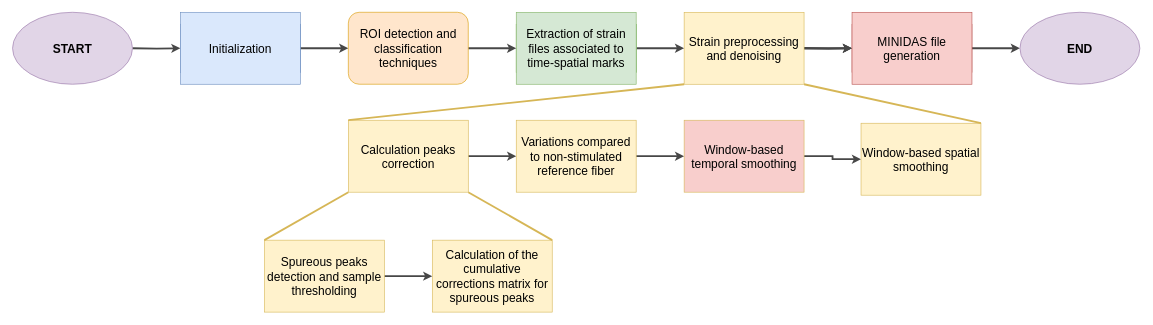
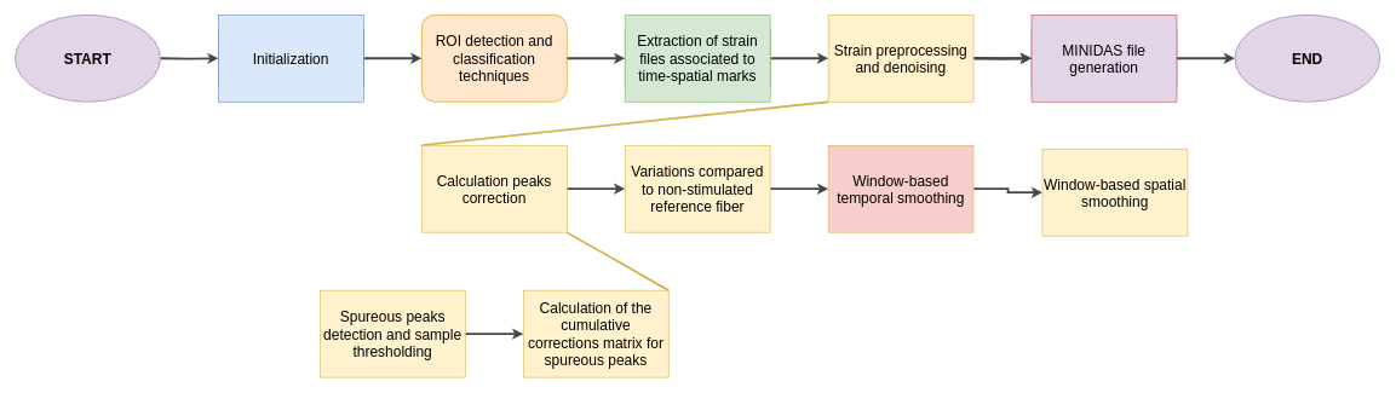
  <mxCell id="0" />
  <mxCell id="1" parent="0" />
  <mxCell id="2" style="edgeStyle=orthogonalEdgeStyle;rounded=0;orthogonalLoop=1;jettySize=auto;html=1;exitX=1;exitY=0.5;exitDx=0;exitDy=0;entryX=0;entryY=0.5;entryDx=0;entryDy=0;strokeWidth=3;strokeColor=#474747;" parent="1" target="3" edge="1"><mxGeometry relative="1" as="geometry"><mxPoint y="80" as="sourcePoint" x="220" /></mxGeometry></mxCell>
  <mxCell id="3" value="Inicialización" style="rounded=0;whiteSpace=wrap;html=1;fillColor=#dae8fc;strokeColor=#6c8ebf;" parent="1" vertex="1"><mxGeometry x="300" y="40" width="200" height="80" as="geometry" /></mxCell>
  <mxCell id="4" style="edgeStyle=orthogonalEdgeStyle;rounded=0;orthogonalLoop=1;jettySize=auto;html=1;exitX=1;exitY=0.5;exitDx=0;exitDy=0;entryX=0;entryY=0.5;entryDx=0;entryDy=0;strokeWidth=3;strokeColor=#474747;" parent="1" source="5" edge="1"><mxGeometry relative="1" as="geometry"><mxPoint x="1140" y="80" as="targetPoint" /></mxGeometry></mxCell>
  <mxCell id="5" value="Extracción de tiempos y archivos strain relacionados" style="rounded=0;whiteSpace=wrap;html=1;fillColor=#d5e8d4;strokeColor=#82b366;" parent="1" vertex="1"><mxGeometry x="860" y="40" width="200" height="80" as="geometry" /></mxCell>
  <mxCell id="6" style="edgeStyle=orthogonalEdgeStyle;rounded=0;orthogonalLoop=1;jettySize=auto;html=1;exitX=1;exitY=0.5;exitDx=0;exitDy=0;entryX=0;entryY=0.5;entryDx=0;entryDy=0;strokeWidth=3;" parent="1" target="8" edge="1"><mxGeometry relative="1" as="geometry"><mxPoint x="1340" y="80" as="sourcePoint" /></mxGeometry></mxCell>
  <mxCell id="7" style="edgeStyle=orthogonalEdgeStyle;rounded=0;orthogonalLoop=1;jettySize=auto;html=1;exitX=1;exitY=0.5;exitDx=0;exitDy=0;entryX=0;entryY=0.5;entryDx=0;entryDy=0;strokeWidth=3;strokeColor=#474747;" parent="1" source="8" target="18" edge="1"><mxGeometry relative="1" as="geometry" /></mxCell>
  <mxCell id="8" value="Generación archivo MINIDAS" style="rounded=0;whiteSpace=wrap;html=1;fillColor=#f8cecc;strokeColor=#b85450;" parent="1" vertex="1"><mxGeometry x="1420" y="40" width="200" height="80" as="geometry" /></mxCell>
  <mxCell id="9" style="edgeStyle=orthogonalEdgeStyle;rounded=0;orthogonalLoop=1;jettySize=auto;html=1;exitX=1;exitY=0.5;exitDx=0;exitDy=0;entryX=0;entryY=0.5;entryDx=0;entryDy=0;strokeColor=#474747;strokeWidth=3;" edge="1" parent="1" source="10" target="12"><mxGeometry relative="1" as="geometry" /></mxCell>
  <mxCell id="10" value="Calculation peaks correction" style="rounded=0;whiteSpace=wrap;html=1;fillColor=#fff2cc;strokeColor=#d6b656;fontSize=20;" parent="1" vertex="1"><mxGeometry x="580" y="200" width="200" height="120" as="geometry" /></mxCell>
  <mxCell id="11" style="edgeStyle=orthogonalEdgeStyle;rounded=0;orthogonalLoop=1;jettySize=auto;html=1;exitX=1;exitY=0.5;exitDx=0;exitDy=0;entryX=0;entryY=0.5;entryDx=0;entryDy=0;strokeWidth=3;strokeColor=#474747;" parent="1" source="12" target="14" edge="1"><mxGeometry relative="1" as="geometry" /></mxCell>
  <mxCell id="12" value="Variations compared to non-stimulated reference fiber" style="rounded=0;whiteSpace=wrap;html=1;fillColor=#fff2cc;strokeColor=#d6b656;fontSize=20;" parent="1" vertex="1"><mxGeometry x="860" y="200" width="200" height="120" as="geometry" /></mxCell>
  <mxCell id="13" style="edgeStyle=orthogonalEdgeStyle;rounded=0;orthogonalLoop=1;jettySize=auto;html=1;exitX=1;exitY=0.5;exitDx=0;exitDy=0;entryX=0;entryY=0.5;entryDx=0;entryDy=0;strokeWidth=3;strokeColor=#474747;" parent="1" source="14" target="15" edge="1"><mxGeometry relative="1" as="geometry" /></mxCell>
  <mxCell id="14" value="Window-based temporal smoothing" style="rounded=0;whiteSpace=wrap;html=1;fillColor=#f8cecc;strokeColor=#d6b656;fontSize=20;" parent="1" vertex="1"><mxGeometry x="1140" y="200" width="200" height="120" as="geometry" /></mxCell>
  <mxCell id="15" value="Window-based spatial smoothing" style="rounded=0;whiteSpace=wrap;html=1;fillColor=#fff2cc;strokeColor=#d6b656;fontSize=20;" parent="1" vertex="1"><mxGeometry x="1435" y="205" width="200" height="120" as="geometry" /></mxCell>
  <mxCell id="16" value="" style="endArrow=none;html=1;rounded=0;entryX=0;entryY=1;entryDx=0;entryDy=0;exitX=0;exitY=0;exitDx=0;exitDy=0;fillColor=#fff2cc;strokeColor=#d6b656;strokeWidth=3;" parent="1" source="10" target="27" edge="1"><mxGeometry width="50" height="50" relative="1" as="geometry"><mxPoint x="1090" y="370" as="sourcePoint" /><mxPoint x="1140" y="120" as="targetPoint" /></mxGeometry></mxCell>
- <mxCell id="17" value="" style="endArrow=none;html=1;rounded=0;entryX=1;entryY=1;entryDx=0;entryDy=0;exitX=1;exitY=0;exitDx=0;exitDy=0;fillColor=#fff2cc;strokeColor=#d6b656;strokeWidth=3;" parent="1" source="15" target="27" edge="1"><mxGeometry width="50" height="50" relative="1" as="geometry"><mxPoint x="1090" y="370" as="sourcePoint" /><mxPoint x="1340" y="120" as="targetPoint" /></mxGeometry></mxCell>
  <mxCell id="18" value="END" style="ellipse;whiteSpace=wrap;html=1;fillColor=#e1d5e7;strokeColor=#9673a6;fontSize=20;fontStyle=1" parent="1" vertex="1"><mxGeometry x="1700" y="20" width="200" height="120" as="geometry" /></mxCell>
  <mxCell id="19" style="edgeStyle=orthogonalEdgeStyle;rounded=0;orthogonalLoop=1;jettySize=auto;html=1;exitX=1;exitY=0.5;exitDx=0;exitDy=0;entryX=0;entryY=0.5;entryDx=0;entryDy=0;strokeWidth=3;strokeColor=#474747;" parent="1" edge="1"><mxGeometry relative="1" as="geometry"><mxPoint x="1340" y="80" as="sourcePoint" /><mxPoint x="1420" y="80" as="targetPoint" /></mxGeometry></mxCell>
  <mxCell id="20" value="Inicialización" style="rounded=0;whiteSpace=wrap;html=1;fillColor=#dae8fc;strokeColor=#6c8ebf;" parent="1" vertex="1"><mxGeometry x="300" y="40" width="200" height="80" as="geometry" /></mxCell>
  <mxCell id="21" value="Inicialización" style="rounded=0;whiteSpace=wrap;html=1;fillColor=#dae8fc;strokeColor=#6c8ebf;" parent="1" vertex="1"><mxGeometry x="300" y="40" width="200" height="80" as="geometry" /></mxCell>
  <mxCell id="22" value="Extracción de tiempos y archivos strain relacionados" style="rounded=0;whiteSpace=wrap;html=1;fillColor=#d5e8d4;strokeColor=#82b366;" parent="1" vertex="1"><mxGeometry x="860" y="40" width="200" height="80" as="geometry" /></mxCell>
  <mxCell id="23" value="START" style="ellipse;whiteSpace=wrap;html=1;fillColor=#e1d5e7;strokeColor=#9673a6;fontSize=20;fontStyle=1" parent="1" vertex="1"><mxGeometry x="20" y="20" width="200" height="120" as="geometry" /></mxCell>
  <mxCell id="24" value="" style="edgeStyle=orthogonalEdgeStyle;rounded=0;orthogonalLoop=1;jettySize=auto;html=1;strokeColor=#474747;strokeWidth=3;" parent="1" source="25" target="30" edge="1"><mxGeometry relative="1" as="geometry" /></mxCell>
  <mxCell id="25" value="Initialization" style="rounded=0;whiteSpace=wrap;html=1;fillColor=#dae8fc;strokeColor=#6c8ebf;fontSize=20;" parent="1" vertex="1"><mxGeometry x="300" y="20" width="200" height="120" as="geometry" /></mxCell>
  <mxCell id="26" value="Extraction of strain files associated to time-spatial marks" style="rounded=0;whiteSpace=wrap;html=1;fillColor=#d5e8d4;strokeColor=#82b366;fontSize=20;" parent="1" vertex="1"><mxGeometry x="860" y="20" width="200" height="120" as="geometry" /></mxCell>
  <mxCell id="27" value="Strain preprocessing and denoising" style="rounded=0;whiteSpace=wrap;html=1;fillColor=#fff2cc;strokeColor=#d6b656;fontSize=20;" parent="1" vertex="1"><mxGeometry x="1140" y="20" width="200" height="120" as="geometry" /></mxCell>
- <mxCell id="28" value="MINIDAS file generation" style="rounded=0;whiteSpace=wrap;html=1;fillColor=#f8cecc;strokeColor=#b85450;fontSize=20;" parent="1" vertex="1"><mxGeometry x="1420" y="20" width="200" height="120" as="geometry" /></mxCell>
+ <mxCell id="28" value="MINIDAS file generation" style="rounded=0;whiteSpace=wrap;html=1;fillColor=#e1d5e7;strokeColor=#b85450;fontSize=20;" parent="1" vertex="1"><mxGeometry x="1420" y="20" width="200" height="120" as="geometry" /></mxCell>
  <mxCell id="29" value="" style="edgeStyle=orthogonalEdgeStyle;rounded=0;orthogonalLoop=1;jettySize=auto;html=1;strokeColor=#474747;strokeWidth=3;" parent="1" source="30" target="26" edge="1"><mxGeometry relative="1" as="geometry" /></mxCell>
  <mxCell id="30" value="ROI detection and classification techniques" style="whiteSpace=wrap;html=1;fillColor=#ffe6cc;strokeColor=#d79b00;fontSize=20;rounded=1;" parent="1" vertex="1"><mxGeometry x="580" y="20" width="200" height="120" as="geometry" /></mxCell>
  <mxCell id="31" style="edgeStyle=orthogonalEdgeStyle;rounded=0;orthogonalLoop=1;jettySize=auto;html=1;exitX=1;exitY=0.5;exitDx=0;exitDy=0;entryX=0;entryY=0.5;entryDx=0;entryDy=0;strokeColor=#474747;strokeWidth=3;" edge="1" parent="1" source="32" target="33"><mxGeometry relative="1" as="geometry" /></mxCell>
  <mxCell id="32" value="Spureous peaks detection and sample thresholding" style="rounded=0;whiteSpace=wrap;html=1;fillColor=#fff2cc;strokeColor=#d6b656;fontSize=20;" vertex="1" parent="1"><mxGeometry x="440" y="400" width="200" height="120" as="geometry" /></mxCell>
  <mxCell id="33" value="Calculation of the cumulative corrections matrix for spureous peaks" style="rounded=0;whiteSpace=wrap;html=1;fillColor=#fff2cc;strokeColor=#d6b656;fontSize=20;" vertex="1" parent="1"><mxGeometry x="720" y="400" width="200" height="120" as="geometry" /></mxCell>
- <mxCell id="34" value="" style="endArrow=none;html=1;rounded=0;entryX=0;entryY=1;entryDx=0;entryDy=0;exitX=0;exitY=0;exitDx=0;exitDy=0;fillColor=#fff2cc;strokeColor=#d6b656;strokeWidth=3;" edge="1" parent="1" source="32" target="10"><mxGeometry width="50" height="50" relative="1" as="geometry"><mxPoint x="590" y="210" as="sourcePoint" /><mxPoint x="1150" y="150" as="targetPoint" /></mxGeometry></mxCell>
  <mxCell id="35" value="" style="endArrow=none;html=1;rounded=0;entryX=1;entryY=1;entryDx=0;entryDy=0;exitX=1;exitY=0;exitDx=0;exitDy=0;fillColor=#fff2cc;strokeColor=#d6b656;strokeWidth=3;" edge="1" parent="1" source="33" target="10"><mxGeometry width="50" height="50" relative="1" as="geometry"><mxPoint x="1630" y="210" as="sourcePoint" /><mxPoint x="1350" y="150" as="targetPoint" /></mxGeometry></mxCell>
